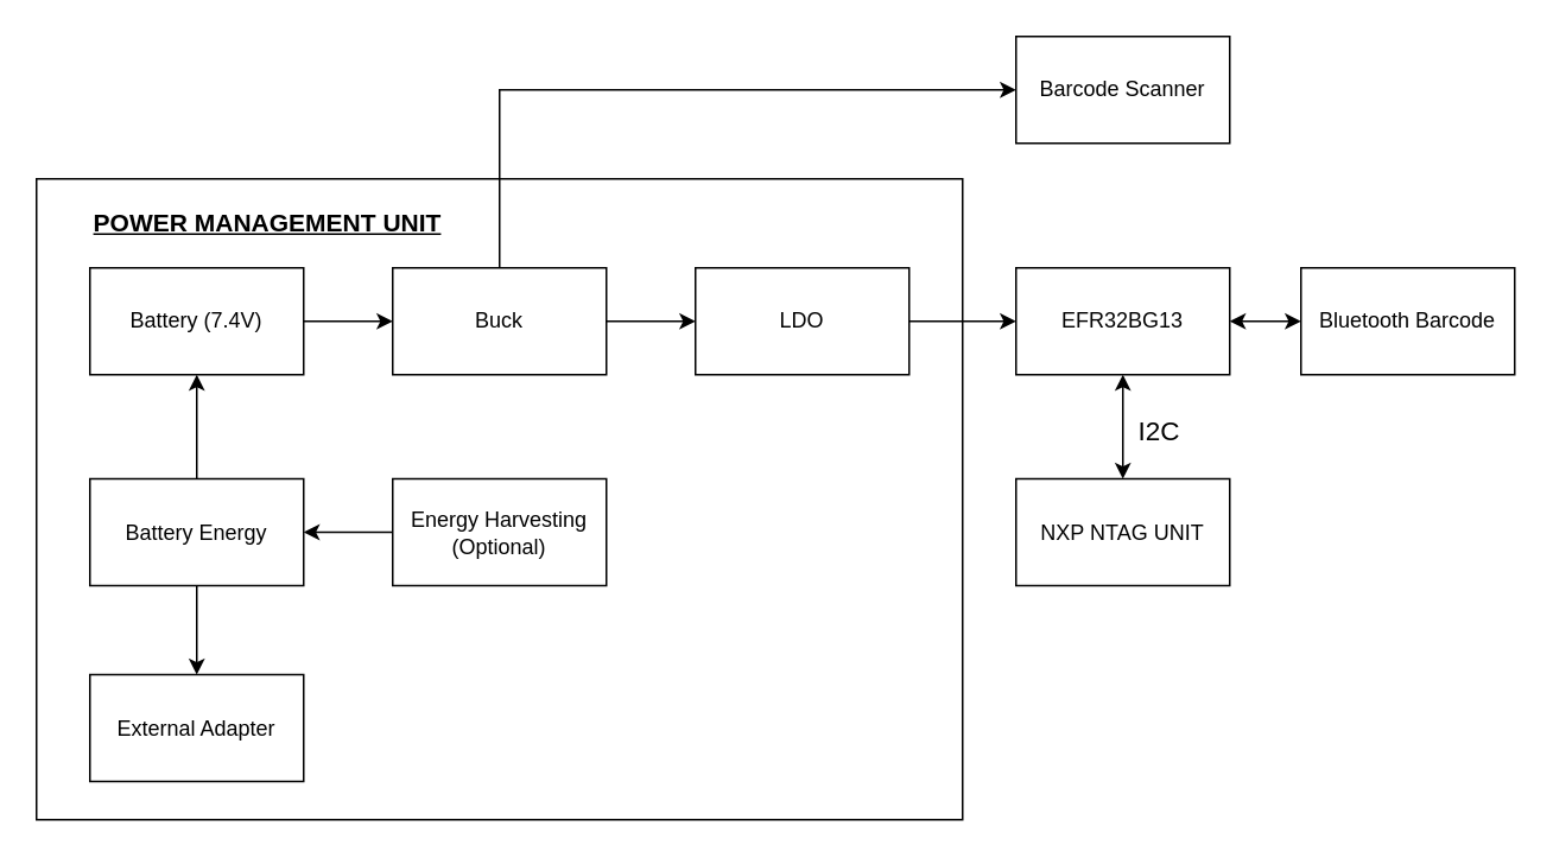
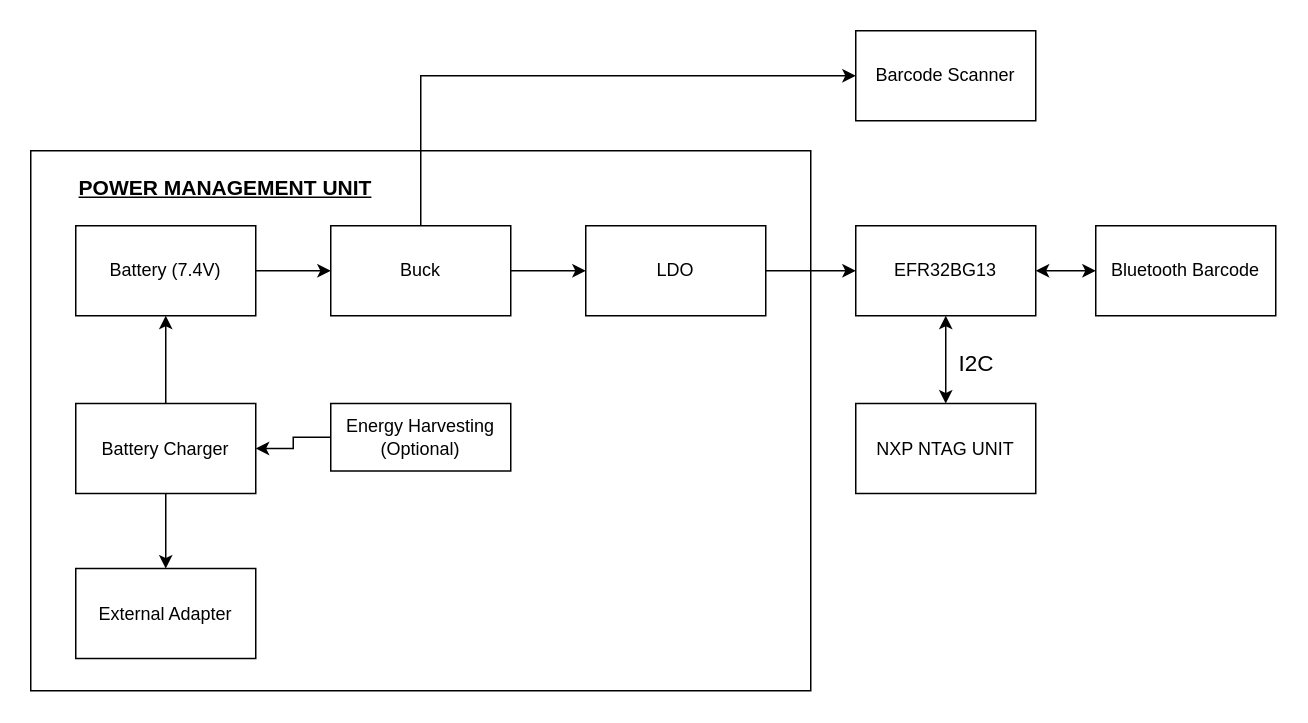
  <mxCell id="0" />
  <mxCell id="1" parent="0" />
  <mxCell id="2" value="" style="rounded=0;whiteSpace=wrap;html=1;" vertex="1" parent="1"><mxGeometry x="20" y="100" width="520" height="360" as="geometry" /></mxCell>
  <mxCell id="3" value="" style="edgeStyle=orthogonalEdgeStyle;rounded=0;orthogonalLoop=1;jettySize=auto;html=1;" edge="1" parent="1" source="4" target="13"><mxGeometry relative="1" as="geometry" /></mxCell>
  <mxCell id="4" value="Battery (7.4V)" style="rounded=0;whiteSpace=wrap;html=1;" vertex="1" parent="1"><mxGeometry x="50" y="150" width="120" height="60" as="geometry" /></mxCell>
  <mxCell id="5" value="" style="edgeStyle=orthogonalEdgeStyle;rounded=0;orthogonalLoop=1;jettySize=auto;html=1;" edge="1" parent="1" source="7" target="4"><mxGeometry relative="1" as="geometry" /></mxCell>
  <mxCell id="6" value="" style="edgeStyle=orthogonalEdgeStyle;rounded=0;orthogonalLoop=1;jettySize=auto;html=1;entryX=0.5;entryY=0;entryDx=0;entryDy=0;" edge="1" parent="1" source="7" target="8"><mxGeometry relative="1" as="geometry"><mxPoint x="110" y="380" as="targetPoint" /><Array as="points" /></mxGeometry></mxCell>
- <mxCell id="7" value="Battery Energy" style="rounded=0;whiteSpace=wrap;html=1;" vertex="1" parent="1"><mxGeometry x="50" y="268.5" width="120" height="60" as="geometry" /></mxCell>
+ <mxCell id="7" value="Battery Charger" style="rounded=0;whiteSpace=wrap;html=1;" vertex="1" parent="1"><mxGeometry x="50" y="268.5" width="120" height="60" as="geometry" /></mxCell>
  <mxCell id="8" value="External Adapter" style="rounded=0;whiteSpace=wrap;html=1;" vertex="1" parent="1"><mxGeometry x="50" y="378.5" width="120" height="60" as="geometry" /></mxCell>
  <mxCell id="9" value="" style="edgeStyle=orthogonalEdgeStyle;rounded=0;orthogonalLoop=1;jettySize=auto;html=1;" edge="1" parent="1" source="10" target="7"><mxGeometry relative="1" as="geometry" /></mxCell>
- <mxCell id="10" value="Energy Harvesting (Optional)" style="rounded=0;whiteSpace=wrap;html=1;" vertex="1" parent="1"><mxGeometry x="220" y="268.5" width="120" height="60" as="geometry" /></mxCell>
+ <mxCell id="10" value="Energy Harvesting (Optional)" style="rounded=0;whiteSpace=wrap;html=1;" vertex="1" parent="1"><mxGeometry x="220" y="268.5" width="120" height="45" as="geometry" /></mxCell>
  <mxCell id="11" value="" style="edgeStyle=orthogonalEdgeStyle;rounded=0;orthogonalLoop=1;jettySize=auto;html=1;" edge="1" parent="1" source="13" target="15"><mxGeometry relative="1" as="geometry" /></mxCell>
  <mxCell id="12" value="" style="edgeStyle=orthogonalEdgeStyle;rounded=0;orthogonalLoop=1;jettySize=auto;html=1;entryX=0;entryY=0.5;entryDx=0;entryDy=0;" edge="1" parent="1" source="13" target="18"><mxGeometry relative="1" as="geometry"><mxPoint x="280" y="70" as="targetPoint" /><Array as="points"><mxPoint x="280" y="50" /></Array></mxGeometry></mxCell>
  <mxCell id="13" value="Buck" style="rounded=0;whiteSpace=wrap;html=1;" vertex="1" parent="1"><mxGeometry x="220" y="150" width="120" height="60" as="geometry" /></mxCell>
  <mxCell id="14" value="" style="edgeStyle=orthogonalEdgeStyle;rounded=0;orthogonalLoop=1;jettySize=auto;html=1;" edge="1" parent="1" source="15" target="16"><mxGeometry relative="1" as="geometry" /></mxCell>
  <mxCell id="15" value="LDO" style="rounded=0;whiteSpace=wrap;html=1;" vertex="1" parent="1"><mxGeometry x="390" y="150" width="120" height="60" as="geometry" /></mxCell>
  <mxCell id="16" value="EFR32BG13" style="rounded=0;whiteSpace=wrap;html=1;" vertex="1" parent="1"><mxGeometry x="570" y="150" width="120" height="60" as="geometry" /></mxCell>
  <mxCell id="17" value="Bluetooth Barcode" style="rounded=0;whiteSpace=wrap;html=1;" vertex="1" parent="1"><mxGeometry x="730" y="150" width="120" height="60" as="geometry" /></mxCell>
  <mxCell id="18" value="Barcode Scanner" style="rounded=0;whiteSpace=wrap;html=1;" vertex="1" parent="1"><mxGeometry x="570" y="20" width="120" height="60" as="geometry" /></mxCell>
  <mxCell id="19" value="NXP NTAG UNIT" style="rounded=0;whiteSpace=wrap;html=1;" vertex="1" parent="1"><mxGeometry x="570" y="268.5" width="120" height="60" as="geometry" /></mxCell>
  <mxCell id="20" value="" style="endArrow=classic;startArrow=classic;html=1;entryX=0.5;entryY=1;entryDx=0;entryDy=0;exitX=0.5;exitY=0;exitDx=0;exitDy=0;" edge="1" parent="1" source="19" target="16"><mxGeometry width="50" height="50" relative="1" as="geometry"><mxPoint x="50" y="400" as="sourcePoint" /><mxPoint x="100" y="350" as="targetPoint" /></mxGeometry></mxCell>
  <mxCell id="21" value="" style="endArrow=classic;startArrow=classic;html=1;entryX=0;entryY=0.5;entryDx=0;entryDy=0;" edge="1" parent="1" target="17"><mxGeometry width="50" height="50" relative="1" as="geometry"><mxPoint x="690" y="180" as="sourcePoint" /><mxPoint x="640" y="90" as="targetPoint" /></mxGeometry></mxCell>
  <mxCell id="22" value="&lt;font style=&quot;font-size: 15px&quot;&gt;I2C&lt;/font&gt;" style="text;html=1;resizable=0;points=[];autosize=1;align=left;verticalAlign=top;spacingTop=-4;" vertex="1" parent="1"><mxGeometry x="637" y="230" width="40" height="20" as="geometry" /></mxCell>
  <mxCell id="23" value="&lt;b&gt;&lt;u&gt;&lt;font style=&quot;font-size: 14px&quot;&gt;POWER MANAGEMENT UNIT&lt;/font&gt;&lt;/u&gt;&lt;/b&gt;" style="text;html=1;strokeColor=none;fillColor=none;align=center;verticalAlign=middle;whiteSpace=wrap;rounded=0;" vertex="1" parent="1"><mxGeometry x="50" y="115" width="200" height="20" as="geometry" /></mxCell>
